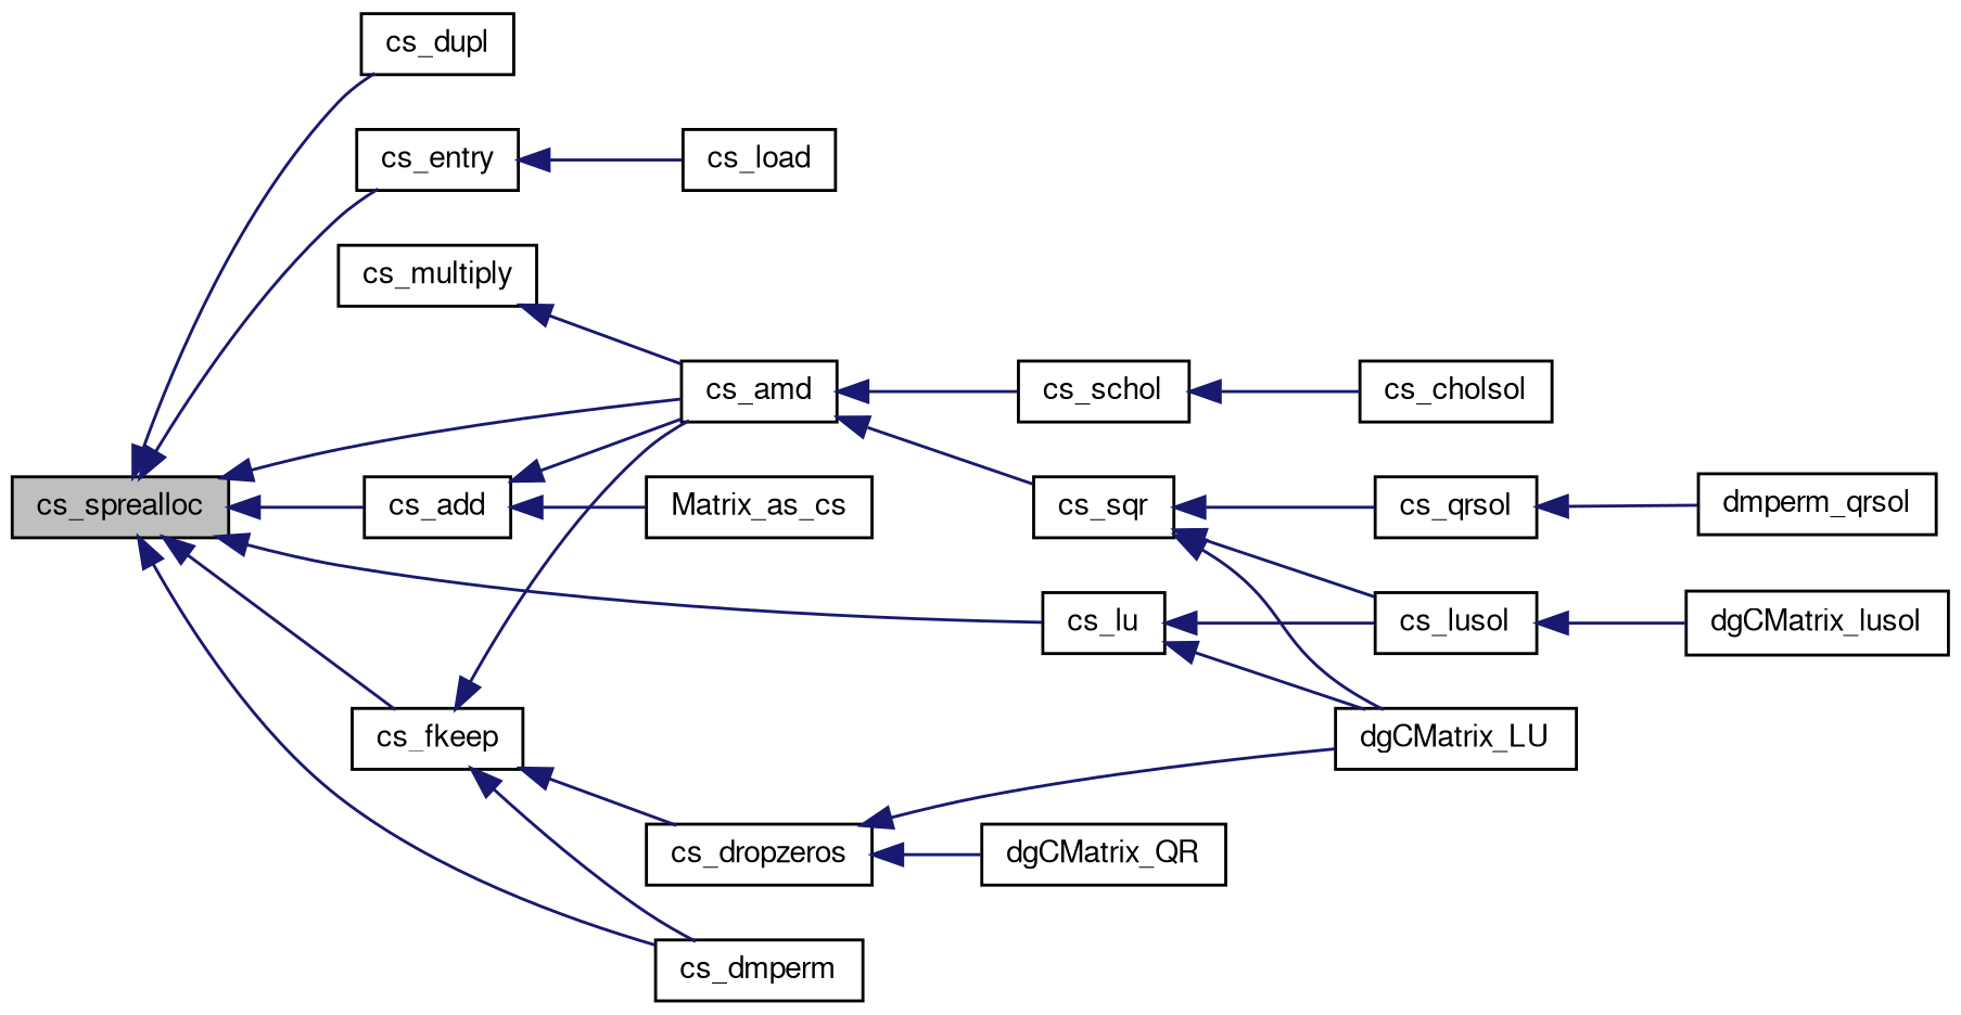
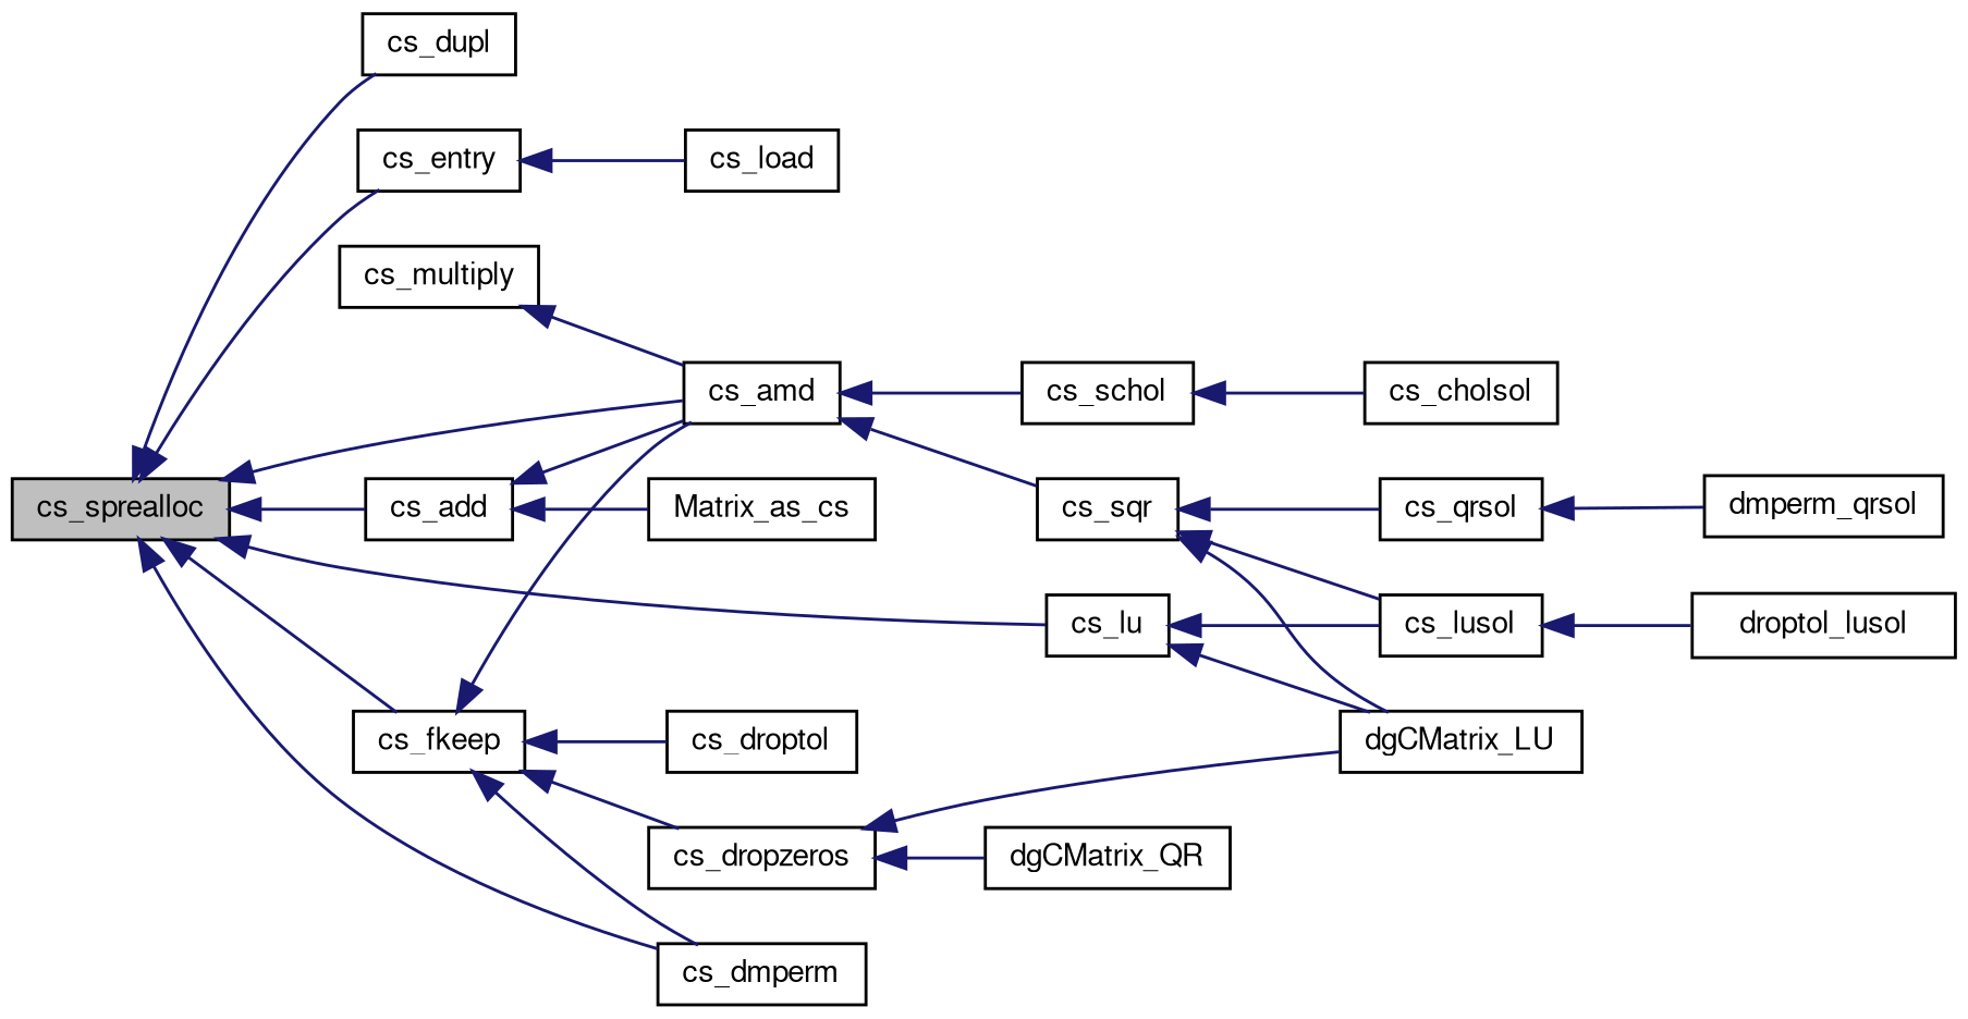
  digraph {
    rankdir=LR
    node [color=black fillcolor=white fontname=FreeSans fontsize=10 shape=record style=filled]
    edge [color=midnightblue dir=back fontname=FreeSans fontsize=10 labelfontname=FreeSans labelfontsize=10 style=solid]
    n1 [fillcolor=grey75 fontcolor=black height=0.2 label=cs_sprealloc width=0.4]
    n2 [height=0.2 label=cs_add width=0.4]
    n3 [height=0.2 label=cs_amd width=0.4]
    n4 [height=0.2 label=cs_dupl width=0.4]
    n5 [height=0.2 label=cs_entry width=0.4]
    n6 [height=0.2 label=cs_fkeep width=0.4]
    n7 [height=0.2 label=cs_lu width=0.4]
    n8 [height=0.2 label=cs_dmperm width=0.4]
    n9 [height=0.2 label=Matrix_as_cs width=0.4]
    n10 [height=0.2 label=cs_schol width=0.4]
    n11 [height=0.2 label=cs_sqr width=0.4]
    n12 [height=0.2 label=cs_load width=0.4]
+   n13 [height=0.2 label=cs_droptol width=0.4]
    n14 [height=0.2 label=cs_dropzeros width=0.4]
    n15 [height=0.2 label=cs_lusol width=0.4]
    n16 [height=0.2 label=dgCMatrix_LU width=0.4]
    n17 [height=0.2 label=cs_multiply width=0.4]
    n18 [height=0.2 label=cs_cholsol width=0.4]
    n19 [height=0.2 label=cs_qrsol width=0.4]
-   n20 [height=0.2 label=dgCMatrix_lusol width=0.4]
+   n20 [height=0.2 label=droptol_lusol width=0.4]
    n21 [height=0.2 label=dmperm_qrsol width=0.4]
    n22 [height=0.2 label=dgCMatrix_QR width=0.4]
    n1 -> n2
    n1 -> n3
    n1 -> n4
    n1 -> n5
    n1 -> n6
    n1 -> n7
    n1 -> n8
    n2 -> n3
    n2 -> n9
    n3 -> n10
    n3 -> n11
    n5 -> n12
    n6 -> n3
    n6 -> n8
+   n6 -> n13
    n6 -> n14
    n7 -> n15
    n7 -> n16
    n10 -> n18
    n11 -> n15
    n11 -> n16
    n11 -> n19
    n14 -> n16
    n14 -> n22
    n15 -> n20
    n17 -> n3
    n19 -> n21
  }
